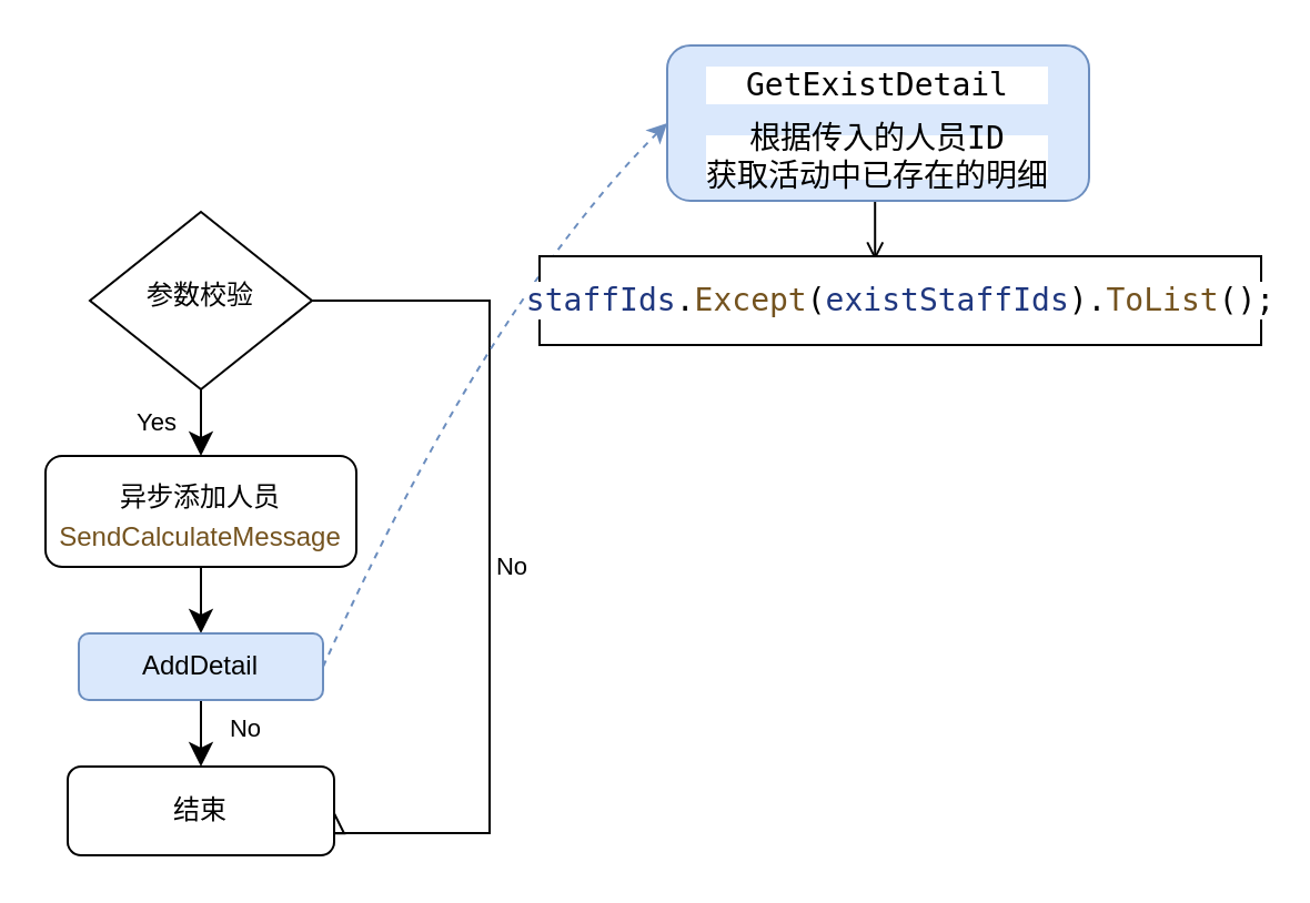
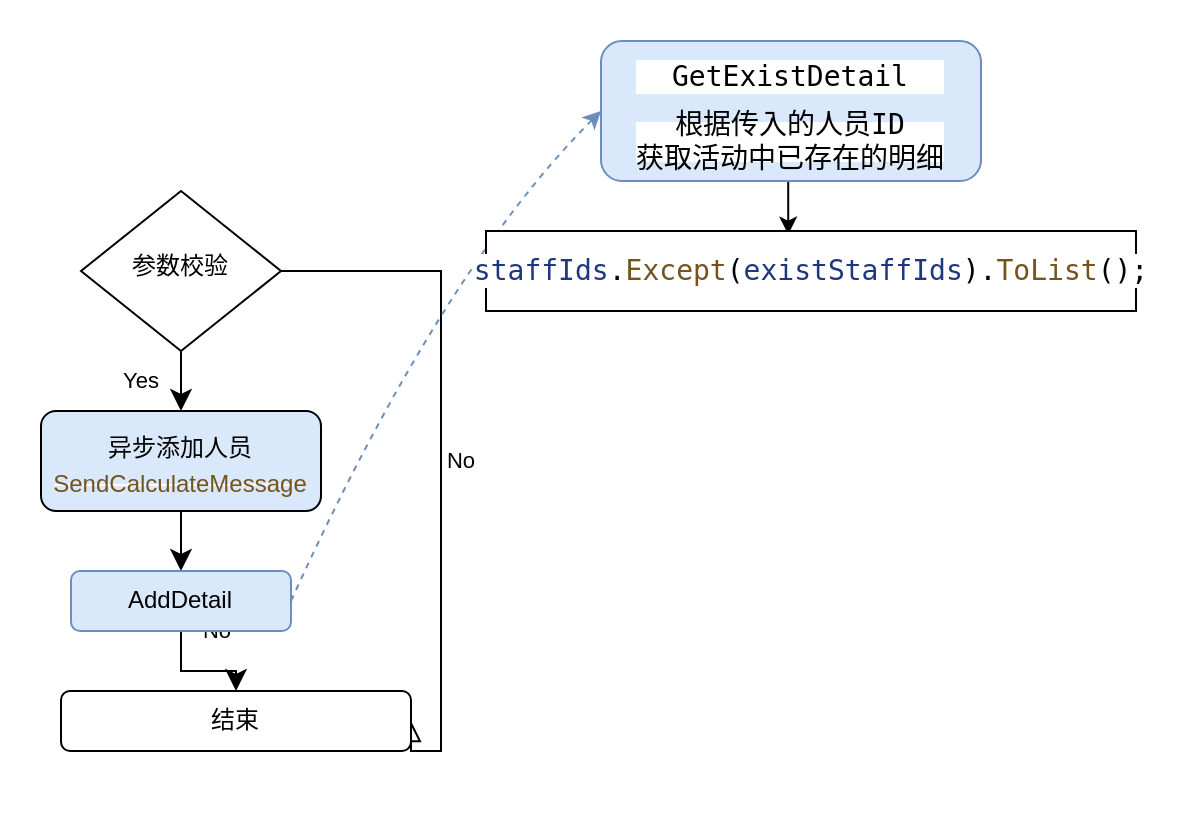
  <mxCell id="0" />
  <mxCell id="1" parent="0" />
  <mxCell id="2" value="Yes" style="rounded=0;html=1;jettySize=auto;orthogonalLoop=1;fontSize=11;endArrow=classic;endFill=1;endSize=8;strokeWidth=1;shadow=0;labelBackgroundColor=none;edgeStyle=orthogonalEdgeStyle;entryX=0.5;entryY=0;entryDx=0;entryDy=0;" parent="1" source="4" target="7" edge="1"><mxGeometry y="20" relative="1" as="geometry"><mxPoint as="offset" /><mxPoint x="90" y="215" as="targetPoint" /></mxGeometry></mxCell>
  <mxCell id="3" value="No" style="edgeStyle=orthogonalEdgeStyle;rounded=0;html=1;jettySize=auto;orthogonalLoop=1;fontSize=11;endArrow=block;endFill=0;endSize=8;strokeWidth=1;shadow=0;labelBackgroundColor=none;entryX=1;entryY=0.5;entryDx=0;entryDy=0;" parent="1" source="4" target="6" edge="1"><mxGeometry y="10" relative="1" as="geometry"><mxPoint as="offset" /><mxPoint x="190" y="135" as="targetPoint" /><Array as="points"><mxPoint x="220" y="135" /><mxPoint x="220" y="375" /></Array></mxGeometry></mxCell>
  <mxCell id="4" value="参数校验" style="rhombus;whiteSpace=wrap;html=1;shadow=0;fontFamily=Helvetica;fontSize=12;align=center;strokeWidth=1;spacing=6;spacingTop=-4;" parent="1" vertex="1"><mxGeometry x="40" y="95" width="100" height="80" as="geometry" /></mxCell>
  <mxCell id="5" value="No" style="rounded=0;html=1;jettySize=auto;orthogonalLoop=1;fontSize=11;endArrow=classic;endFill=1;endSize=8;strokeWidth=1;shadow=0;labelBackgroundColor=none;edgeStyle=orthogonalEdgeStyle;startArrow=none;" parent="1" source="9" target="6" edge="1"><mxGeometry x="0.333" y="20" relative="1" as="geometry"><mxPoint as="offset" /><mxPoint x="90" y="295" as="sourcePoint" /></mxGeometry></mxCell>
- <mxCell id="6" value="结束" style="rounded=1;whiteSpace=wrap;html=1;fontSize=12;glass=0;strokeWidth=1;shadow=0;" parent="1" vertex="1"><mxGeometry x="30" y="345" width="120" height="40" as="geometry" /></mxCell>
- <mxCell id="7" value="&lt;p style=&quot;line-height: 100%;&quot;&gt;异步添加人员&lt;/p&gt;&lt;p style=&quot;background-color: rgb(255, 255, 255); line-height: 10%;&quot;&gt;&lt;span style=&quot;color: rgb(116, 83, 31);&quot;&gt;&lt;font style=&quot;font-size: 12px;&quot;&gt;SendCalculateMessage&lt;/font&gt;&lt;/span&gt;&lt;/p&gt;" style="rounded=1;whiteSpace=wrap;html=1;fontSize=12;glass=0;strokeWidth=1;shadow=0;" vertex="1" parent="1"><mxGeometry x="20" y="205" width="140" height="50" as="geometry" /></mxCell>
+ <mxCell id="6" value="结束" style="rounded=1;whiteSpace=wrap;html=1;fontSize=12;glass=0;strokeWidth=1;shadow=0;" parent="1" vertex="1"><mxGeometry x="30" y="345" width="175" height="30" as="geometry" /></mxCell>
+ <mxCell id="7" value="&lt;p style=&quot;line-height: 100%;&quot;&gt;异步添加人员&lt;/p&gt;&lt;p style=&quot;background-color: rgb(255, 255, 255); line-height: 10%;&quot;&gt;&lt;span style=&quot;color: rgb(116, 83, 31);&quot;&gt;&lt;font style=&quot;font-size: 12px;&quot;&gt;SendCalculateMessage&lt;/font&gt;&lt;/span&gt;&lt;/p&gt;" style="rounded=1;whiteSpace=wrap;html=1;fontSize=12;glass=0;strokeWidth=1;shadow=0;fillColor=#dae8fc;" vertex="1" parent="1"><mxGeometry x="20" y="205" width="140" height="50" as="geometry" /></mxCell>
  <mxCell id="8" value="" style="rounded=0;html=1;jettySize=auto;orthogonalLoop=1;fontSize=11;endArrow=classic;endFill=1;endSize=8;strokeWidth=1;shadow=0;labelBackgroundColor=none;edgeStyle=orthogonalEdgeStyle;entryX=0.5;entryY=0;entryDx=0;entryDy=0;exitX=0.5;exitY=1;exitDx=0;exitDy=0;" edge="1" parent="1" source="7" target="9"><mxGeometry y="20" relative="1" as="geometry"><mxPoint as="offset" /><mxPoint x="89.5" y="265" as="sourcePoint" /><mxPoint x="90" y="285" as="targetPoint" /></mxGeometry></mxCell>
  <mxCell id="9" value="AddDetail" style="whiteSpace=wrap;html=1;rounded=1;glass=0;strokeWidth=1;shadow=0;fontFamily=Helvetica;fontSize=12;fillColor=#dae8fc;strokeColor=#6c8ebf;" vertex="1" parent="1"><mxGeometry x="35" y="285" width="110" height="30" as="geometry" /></mxCell>
  <mxCell id="10" value="" style="endArrow=classic;html=1;fontFamily=Helvetica;fontSize=12;exitX=1;exitY=0.5;exitDx=0;exitDy=0;curved=1;dashed=1;fillColor=#dae8fc;strokeColor=#6c8ebf;entryX=0;entryY=0.5;entryDx=0;entryDy=0;" edge="1" parent="1" source="9" target="12"><mxGeometry width="50" height="50" relative="1" as="geometry"><mxPoint x="260" y="225" as="sourcePoint" /><mxPoint x="310" y="55" as="targetPoint" /><Array as="points"><mxPoint x="220" y="135" /></Array></mxGeometry></mxCell>
- <mxCell id="11" style="edgeStyle=orthogonalEdgeStyle;rounded=0;orthogonalLoop=1;jettySize=auto;html=1;exitX=0.5;exitY=1;exitDx=0;exitDy=0;entryX=0.465;entryY=0.045;entryDx=0;entryDy=0;entryPerimeter=0;fontFamily=Helvetica;fontSize=12;endArrow=open;endFill=1;" edge="1" parent="1" source="12" target="13"><mxGeometry relative="1" as="geometry" /></mxCell>
+ <mxCell id="11" style="edgeStyle=orthogonalEdgeStyle;rounded=0;orthogonalLoop=1;jettySize=auto;html=1;exitX=0.5;exitY=1;exitDx=0;exitDy=0;entryX=0.465;entryY=0.045;entryDx=0;entryDy=0;entryPerimeter=0;fontFamily=Helvetica;fontSize=12;endArrow=classic;endFill=1;" edge="1" parent="1" source="12" target="13"><mxGeometry relative="1" as="geometry" /></mxCell>
  <mxCell id="12" value="&lt;p style=&quot;line-height: 80%;&quot;&gt;&lt;/p&gt;&lt;pre style=&quot;background-color: rgb(255, 255, 255); font-family: Consolas, monospace; font-size: 10.5pt; line-height: 120%;&quot;&gt;GetExistDetail&lt;/pre&gt;&lt;pre style=&quot;background-color: rgb(255, 255, 255); font-family: Consolas, monospace; font-size: 10.5pt; line-height: 120%;&quot;&gt;&lt;pre style=&quot;font-family: Consolas, monospace; font-size: 10.5pt; line-height: 2.8px;&quot;&gt;根据传入的人员ID&lt;/pre&gt;&lt;pre style=&quot;font-family: Consolas, monospace; font-size: 10.5pt; line-height: 2.8px;&quot;&gt;获取活动中已存在的明细&lt;/pre&gt;&lt;/pre&gt;&lt;p&gt;&lt;/p&gt;" style="rounded=1;whiteSpace=wrap;html=1;fontSize=12;glass=0;strokeWidth=1;shadow=0;fillColor=#dae8fc;strokeColor=#6c8ebf;" vertex="1" parent="1"><mxGeometry x="300" y="20" width="190" height="70" as="geometry" /></mxCell>
  <mxCell id="13" value="&lt;pre style=&quot;background-color: rgb(255, 255, 255); font-family: Consolas, monospace; font-size: 10.5pt;&quot;&gt;&lt;span style=&quot;color: rgb(31, 55, 127);&quot;&gt;staffIds&lt;/span&gt;.&lt;span style=&quot;color: rgb(116, 83, 31);&quot;&gt;Except&lt;/span&gt;(&lt;span style=&quot;color: rgb(31, 55, 127);&quot;&gt;existStaffIds&lt;/span&gt;).&lt;span style=&quot;color: rgb(116, 83, 31);&quot;&gt;ToList&lt;/span&gt;();&lt;/pre&gt;" style="rounded=0;whiteSpace=wrap;html=1;glass=0;fontFamily=Helvetica;fontSize=12;" vertex="1" parent="1"><mxGeometry x="242.5" y="115" width="325" height="40" as="geometry" /></mxCell>
